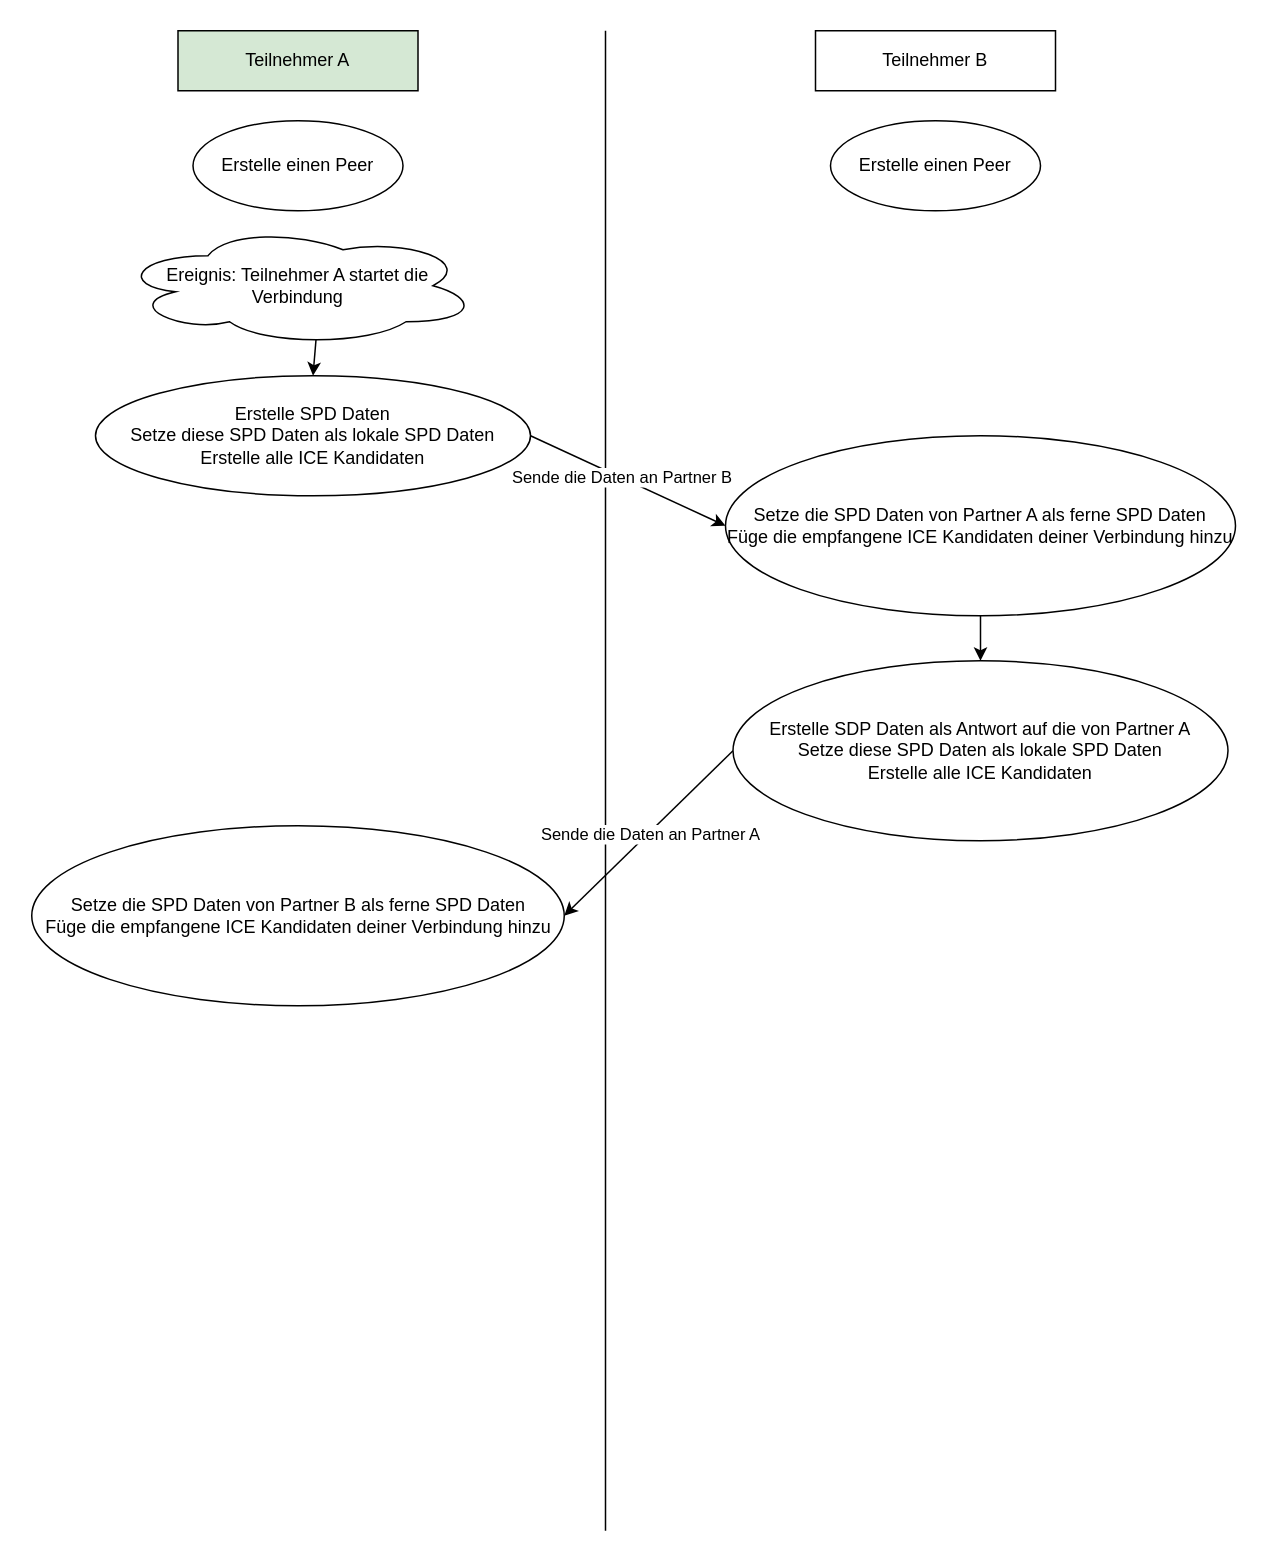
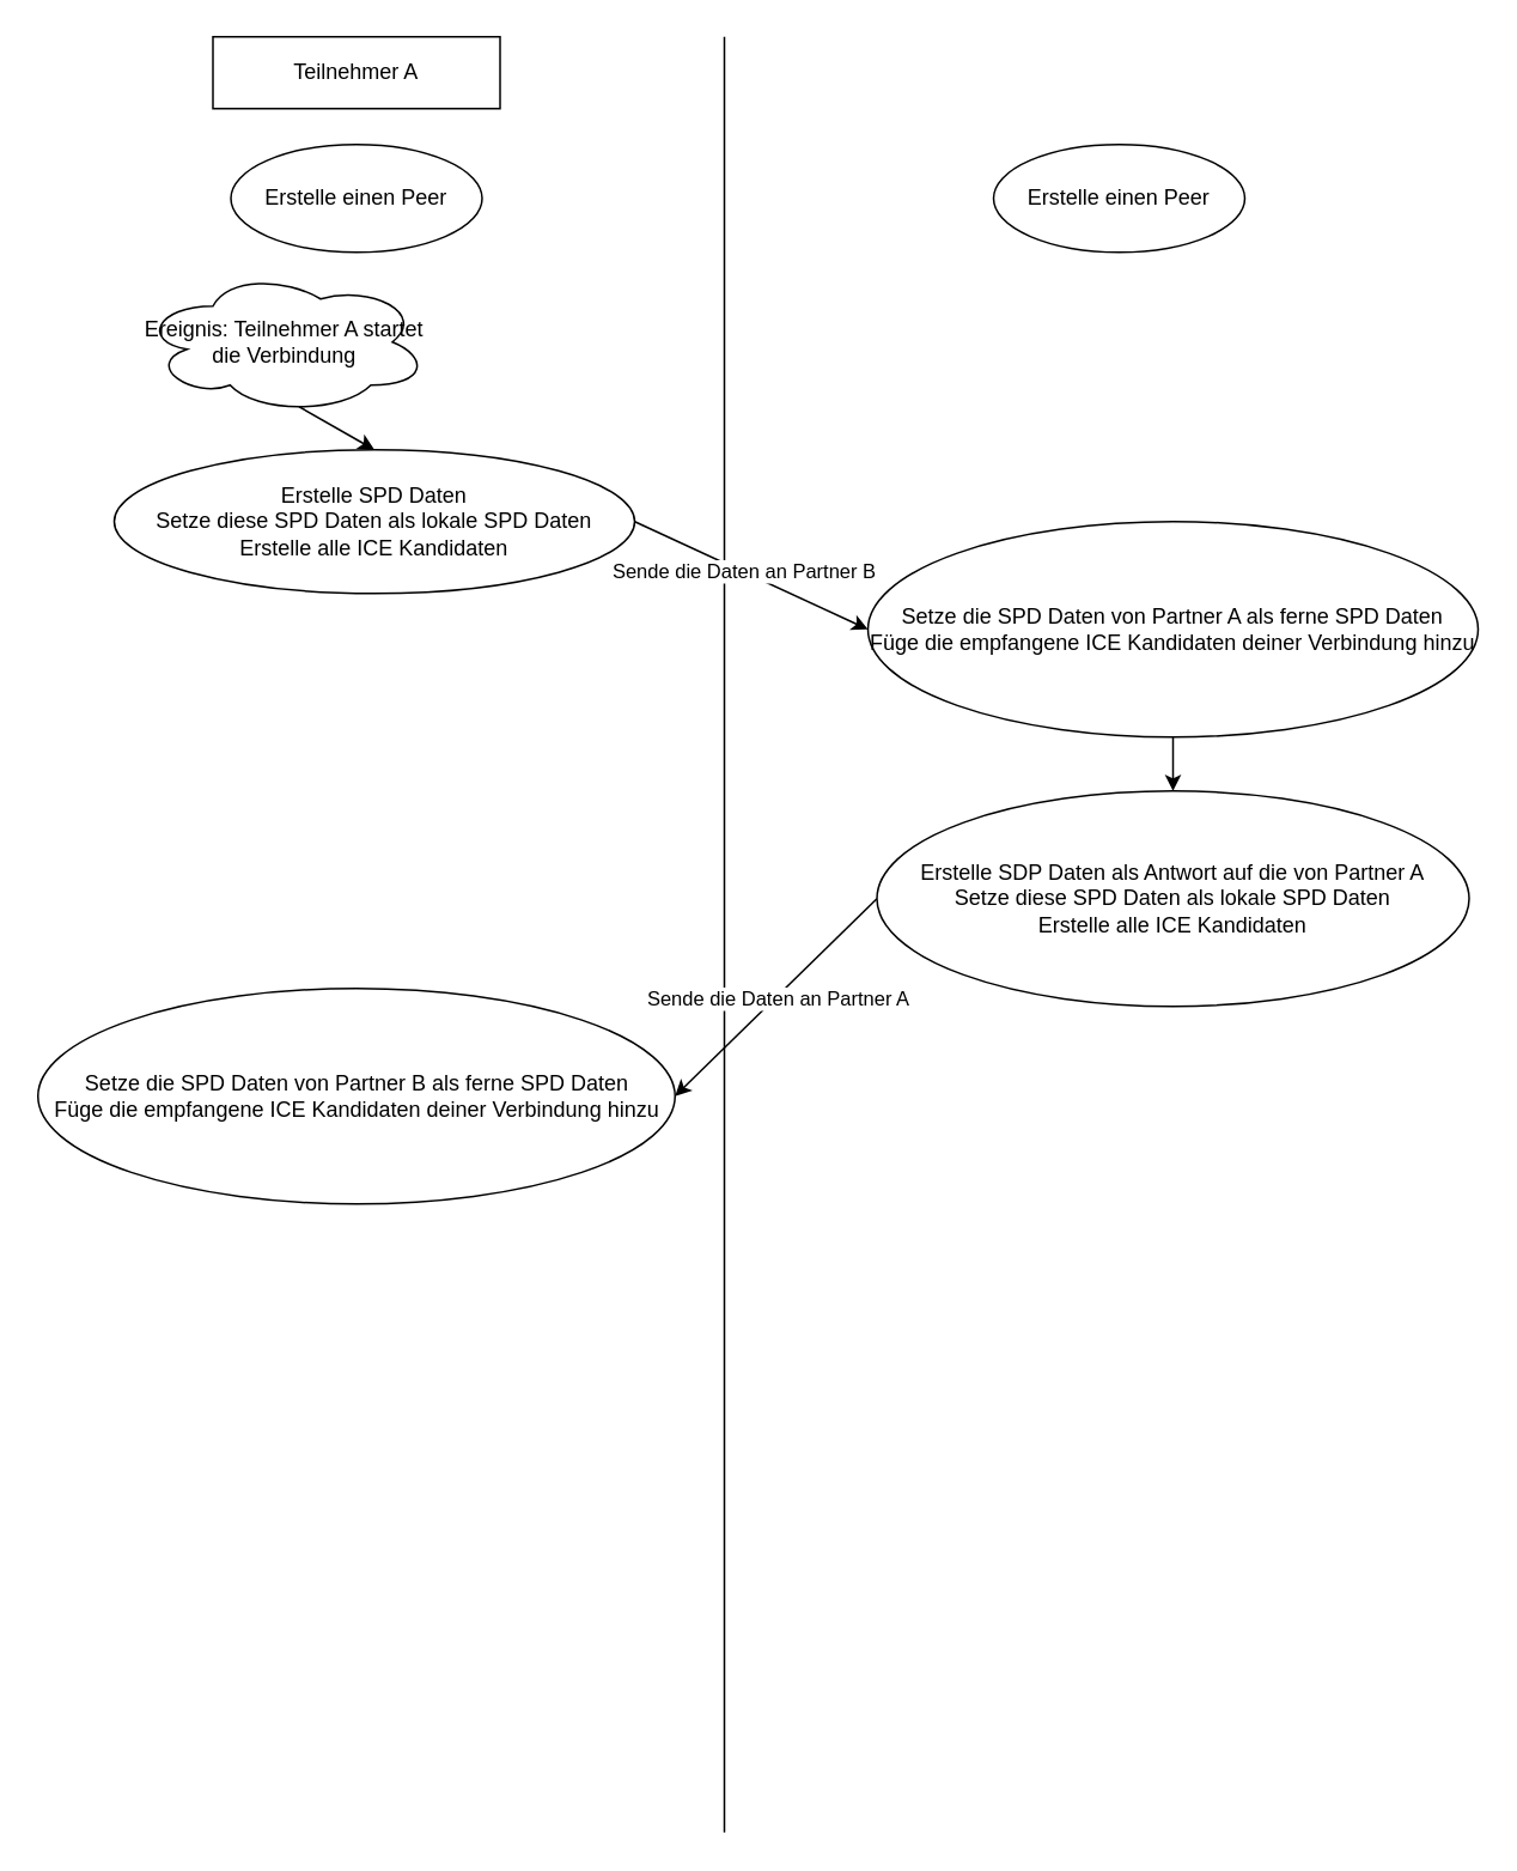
  <mxCell id="0" />
  <mxCell id="1" parent="0" />
- <mxCell id="2" value="Teilnehmer A" style="rounded=0;whiteSpace=wrap;html=1;fillColor=#d5e8d4;" vertex="1" parent="1"><mxGeometry x="118" y="20" width="160" height="40" as="geometry" /></mxCell>
- <mxCell id="3" value="Teilnehmer B" style="rounded=0;whiteSpace=wrap;html=1;" vertex="1" parent="1"><mxGeometry x="543" y="20" width="160" height="40" as="geometry" /></mxCell>
+ <mxCell id="2" value="Teilnehmer A" style="rounded=0;whiteSpace=wrap;html=1;" vertex="1" parent="1"><mxGeometry x="118" y="20" width="160" height="40" as="geometry" /></mxCell>
  <mxCell id="4" value="" style="endArrow=none;html=1;rounded=0;" edge="1" parent="1"><mxGeometry width="50" height="50" relative="1" as="geometry"><mxPoint x="403" y="1020" as="sourcePoint" /><mxPoint x="403" y="20" as="targetPoint" /></mxGeometry></mxCell>
  <mxCell id="5" value="Erstelle SPD Daten&lt;div&gt;Setze diese SPD Daten als lokale SPD Daten&lt;br&gt;&lt;div&gt;Erstelle alle ICE Kandidaten&lt;/div&gt;&lt;/div&gt;" style="ellipse;whiteSpace=wrap;html=1;" vertex="1" parent="1"><mxGeometry x="63" y="250" width="290" height="80" as="geometry" /></mxCell>
  <mxCell id="6" value="" style="endArrow=classic;html=1;rounded=0;exitX=1;exitY=0.5;exitDx=0;exitDy=0;entryX=0;entryY=0.5;entryDx=0;entryDy=0;" edge="1" parent="1" source="5" target="10"><mxGeometry width="50" height="50" relative="1" as="geometry"><mxPoint x="393" y="370" as="sourcePoint" /><mxPoint x="443" y="320" as="targetPoint" /></mxGeometry></mxCell>
  <mxCell id="7" value="Sende die Daten an Partner B" style="edgeLabel;html=1;align=center;verticalAlign=middle;resizable=0;points=[];" vertex="1" connectable="0" parent="6"><mxGeometry x="-0.083" relative="1" as="geometry"><mxPoint x="1" as="offset" /></mxGeometry></mxCell>
  <mxCell id="8" value="Erstelle einen Peer" style="ellipse;whiteSpace=wrap;html=1;" vertex="1" parent="1"><mxGeometry x="128" y="80" width="140" height="60" as="geometry" /></mxCell>
  <mxCell id="9" value="Erstelle einen Peer" style="ellipse;whiteSpace=wrap;html=1;" vertex="1" parent="1"><mxGeometry x="553" y="80" width="140" height="60" as="geometry" /></mxCell>
  <mxCell id="10" value="Setze die SPD Daten von Partner A als ferne SPD Daten&lt;div&gt;Füge die empfangene ICE Kandidaten deiner Verbindung hinzu&lt;/div&gt;" style="ellipse;whiteSpace=wrap;html=1;" vertex="1" parent="1"><mxGeometry x="483" y="290" width="340" height="120" as="geometry" /></mxCell>
- <mxCell id="11" value="Ereignis: Teilnehmer A startet die Verbindung" style="ellipse;shape=cloud;whiteSpace=wrap;html=1;" vertex="1" parent="1"><mxGeometry x="78" y="150" width="240" height="80" as="geometry" /></mxCell>
+ <mxCell id="11" value="Ereignis: Teilnehmer A startet die Verbindung" style="ellipse;shape=cloud;whiteSpace=wrap;html=1;" vertex="1" parent="1"><mxGeometry x="78" y="150" width="160" height="80" as="geometry" /></mxCell>
  <mxCell id="12" value="" style="endArrow=classic;html=1;rounded=0;exitX=0.55;exitY=0.95;exitDx=0;exitDy=0;exitPerimeter=0;entryX=0.5;entryY=0;entryDx=0;entryDy=0;" edge="1" parent="1" source="11" target="5"><mxGeometry width="50" height="50" relative="1" as="geometry"><mxPoint x="393" y="300" as="sourcePoint" /><mxPoint x="443" y="250" as="targetPoint" /></mxGeometry></mxCell>
  <mxCell id="13" style="rounded=0;orthogonalLoop=1;jettySize=auto;html=1;exitX=0;exitY=0.5;exitDx=0;exitDy=0;entryX=1;entryY=0.5;entryDx=0;entryDy=0;" edge="1" parent="1" source="16" target="18"><mxGeometry relative="1" as="geometry" /></mxCell>
  <mxCell id="14" value="&lt;span style=&quot;color: rgba(0, 0, 0, 0); font-family: monospace; font-size: 0px; text-align: start; background-color: rgb(251, 251, 251);&quot;&gt;%3CmxGraphModel%3E%3Croot%3E%3CmxCell%20id%3D%220%22%2F%3E%3CmxCell%20id%3D%221%22%20parent%3D%220%22%2F%3E%3CmxCell%20id%3D%222%22%20value%3D%22Sende%20die%20Daten%20an%20Partner%20B%22%20style%3D%22edgeLabel%3Bhtml%3D1%3Balign%3Dcenter%3BverticalAlign%3Dmiddle%3Bresizable%3D0%3Bpoints%3D%5B%5D%3B%22%20vertex%3D%221%22%20connectable%3D%220%22%20parent%3D%221%22%3E%3CmxGeometry%20x%3D%22410.925%22%20y%3D%22337.658%22%20as%3D%22geometry%22%2F%3E%3C%2FmxCell%3E%3C%2Froot%3E%3C%2FmxGraphModel%Se&lt;/span&gt;" style="edgeLabel;html=1;align=center;verticalAlign=middle;resizable=0;points=[];" vertex="1" connectable="0" parent="13"><mxGeometry x="0.15" y="1" relative="1" as="geometry"><mxPoint as="offset" /></mxGeometry></mxCell>
  <mxCell id="15" value="Sende die Daten an Partner A" style="edgeLabel;html=1;align=center;verticalAlign=middle;resizable=0;points=[];" vertex="1" connectable="0" parent="13"><mxGeometry x="-0.006" y="1" relative="1" as="geometry"><mxPoint as="offset" /></mxGeometry></mxCell>
  <mxCell id="16" value="Erstelle SDP Daten als Antwort auf die von Partner A&lt;div&gt;Setze diese SPD Daten als lokale SPD Daten&lt;br&gt;&lt;div&gt;Erstelle alle ICE Kandidaten&lt;/div&gt;&lt;/div&gt;" style="ellipse;whiteSpace=wrap;html=1;" vertex="1" parent="1"><mxGeometry x="488" y="440" width="330" height="120" as="geometry" /></mxCell>
  <mxCell id="17" value="" style="endArrow=classic;html=1;rounded=0;entryX=0.5;entryY=0;entryDx=0;entryDy=0;exitX=0.5;exitY=1;exitDx=0;exitDy=0;" edge="1" parent="1" source="10" target="16"><mxGeometry width="50" height="50" relative="1" as="geometry"><mxPoint x="393" y="400" as="sourcePoint" /><mxPoint x="443" y="350" as="targetPoint" /></mxGeometry></mxCell>
  <mxCell id="18" value="Setze die SPD Daten von Partner B als ferne SPD Daten&lt;div&gt;Füge die empfangene ICE Kandidaten deiner Verbindung hinzu&lt;/div&gt;" style="ellipse;whiteSpace=wrap;html=1;" vertex="1" parent="1"><mxGeometry x="20.5" y="550" width="355" height="120" as="geometry" /></mxCell>
